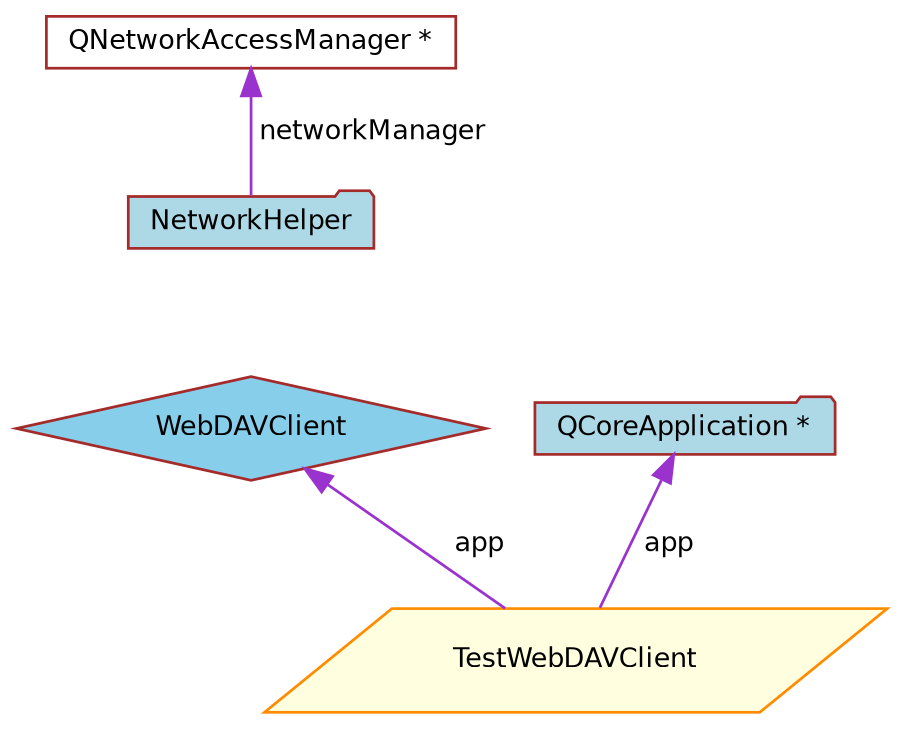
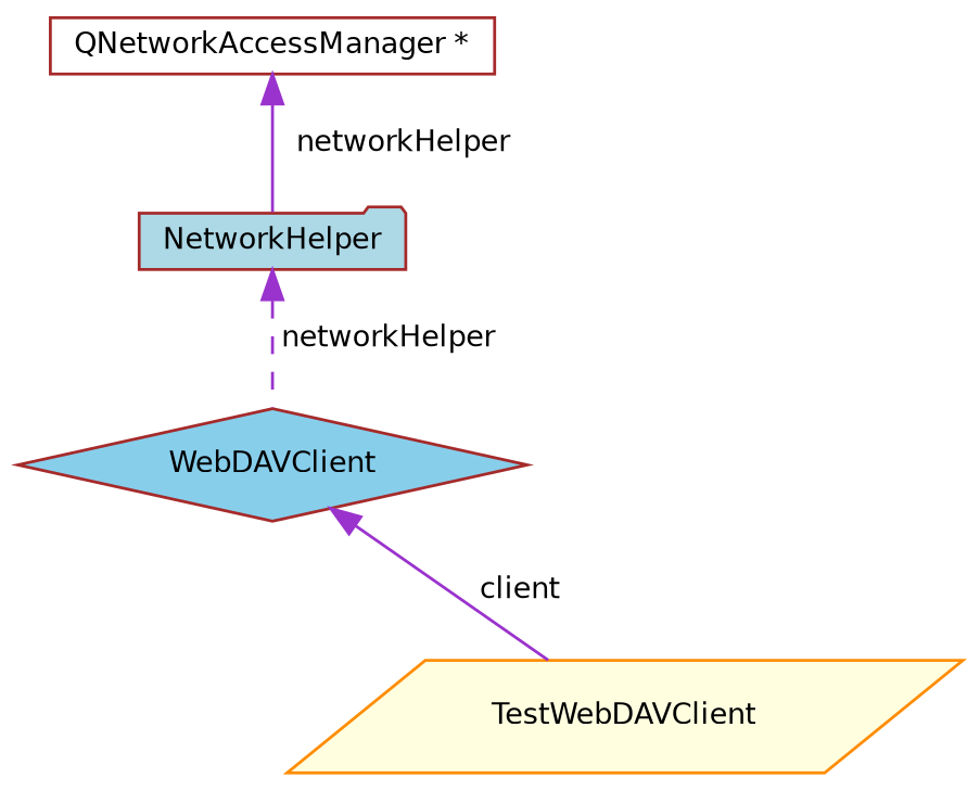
  digraph {
    node [color=brown fillcolor=lightblue fontname=Helvetica fontsize=10 shape=folder style=filled]
    edge [color=darkorchid3 dir=back fontname=Helvetica fontsize=10 labelfontname=Helvetica labelfontsize=10 style=solid]
    n1 [color=darkorange fillcolor=lightyellow fontcolor=black height=0.2 label=TestWebDAVClient shape=parallelogram width=0.4]
    n2 [fillcolor=skyblue height=0.2 label=WebDAVClient shape=diamond width=0.4]
    n3 [height=0.2 label=NetworkHelper width=0.4]
-   n4 [height=0.2 label="QCoreApplication *" width=0.4]
    n5 [fillcolor=white height=0.2 label="QNetworkAccessManager *" shape=box width=0.4]
-   n2 -> n1 [label=" app"]
-   n4 -> n1 [label=" app"]
-   n5 -> n3 [label=" networkManager"]
+   n2 -> n1 [label=" client"]
+   n3 -> n2 [label=" networkHelper" style=dashed]
+   n5 -> n3 [label=" networkHelper"]
  }
